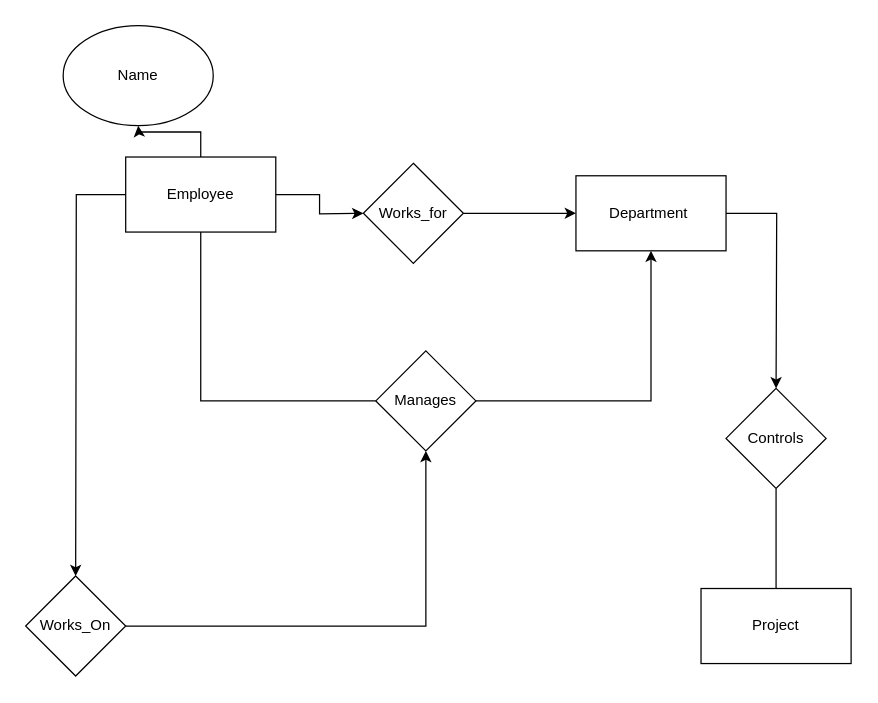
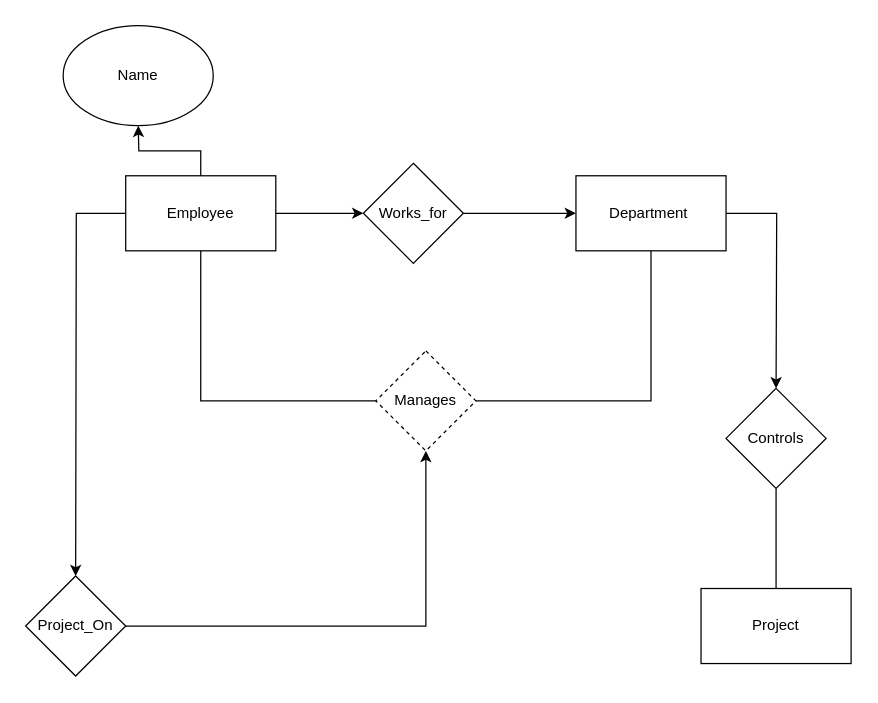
  <mxCell id="0" />
  <mxCell id="1" parent="0" />
  <mxCell id="2" style="edgeStyle=orthogonalEdgeStyle;rounded=0;orthogonalLoop=1;jettySize=auto;html=1;" edge="1" parent="1" source="6"><mxGeometry relative="1" as="geometry"><mxPoint x="290" y="170" as="targetPoint" /></mxGeometry></mxCell>
  <mxCell id="3" style="edgeStyle=orthogonalEdgeStyle;rounded=0;orthogonalLoop=1;jettySize=auto;html=1;entryX=0;entryY=0.5;entryDx=0;entryDy=0;exitX=0.5;exitY=1;exitDx=0;exitDy=0;endArrow=none;" edge="1" parent="1" source="6" target="12"><mxGeometry relative="1" as="geometry"><mxPoint x="220" y="330" as="targetPoint" /></mxGeometry></mxCell>
  <mxCell id="4" style="edgeStyle=orthogonalEdgeStyle;rounded=0;orthogonalLoop=1;jettySize=auto;html=1;" edge="1" parent="1" source="6"><mxGeometry relative="1" as="geometry"><mxPoint x="60" y="460" as="targetPoint" /></mxGeometry></mxCell>
  <mxCell id="5" style="edgeStyle=orthogonalEdgeStyle;rounded=0;orthogonalLoop=1;jettySize=auto;html=1;" edge="1" parent="1" source="6"><mxGeometry relative="1" as="geometry"><mxPoint x="110" y="100" as="targetPoint" /></mxGeometry></mxCell>
- <mxCell id="6" value="Employee" style="rounded=0;whiteSpace=wrap;html=1;" vertex="1" parent="1"><mxGeometry x="100" y="125" width="120" height="60" as="geometry" /></mxCell>
+ <mxCell id="6" value="Employee" style="rounded=0;whiteSpace=wrap;html=1;" vertex="1" parent="1"><mxGeometry x="100" y="140" width="120" height="60" as="geometry" /></mxCell>
  <mxCell id="7" style="edgeStyle=orthogonalEdgeStyle;rounded=0;orthogonalLoop=1;jettySize=auto;html=1;" edge="1" parent="1" source="8"><mxGeometry relative="1" as="geometry"><mxPoint x="460" y="170" as="targetPoint" /></mxGeometry></mxCell>
  <mxCell id="8" value="Works_for" style="rhombus;whiteSpace=wrap;html=1;" vertex="1" parent="1"><mxGeometry x="290" y="130" width="80" height="80" as="geometry" /></mxCell>
  <mxCell id="9" style="edgeStyle=orthogonalEdgeStyle;rounded=0;orthogonalLoop=1;jettySize=auto;html=1;" edge="1" parent="1" source="10"><mxGeometry relative="1" as="geometry"><mxPoint x="620" y="310" as="targetPoint" /></mxGeometry></mxCell>
  <mxCell id="10" value="Department&amp;nbsp;" style="rounded=0;whiteSpace=wrap;html=1;" vertex="1" parent="1"><mxGeometry x="460" y="140" width="120" height="60" as="geometry" /></mxCell>
- <mxCell id="11" style="edgeStyle=orthogonalEdgeStyle;rounded=0;orthogonalLoop=1;jettySize=auto;html=1;" edge="1" parent="1" source="12" target="10"><mxGeometry relative="1" as="geometry" /></mxCell>
- <mxCell id="12" value="Manages" style="rhombus;whiteSpace=wrap;html=1;" vertex="1" parent="1"><mxGeometry x="300" y="280" width="80" height="80" as="geometry" /></mxCell>
+ <mxCell id="11" style="edgeStyle=orthogonalEdgeStyle;rounded=0;orthogonalLoop=1;jettySize=auto;html=1;endArrow=none;" edge="1" parent="1" source="12" target="10"><mxGeometry relative="1" as="geometry" /></mxCell>
+ <mxCell id="12" value="Manages" style="rhombus;whiteSpace=wrap;html=1;dashed=1;" vertex="1" parent="1"><mxGeometry x="300" y="280" width="80" height="80" as="geometry" /></mxCell>
  <mxCell id="13" style="edgeStyle=orthogonalEdgeStyle;rounded=0;orthogonalLoop=1;jettySize=auto;html=1;" edge="1" parent="1" source="14"><mxGeometry relative="1" as="geometry"><mxPoint x="620" y="480" as="targetPoint" /></mxGeometry></mxCell>
  <mxCell id="14" value="Controls" style="rhombus;whiteSpace=wrap;html=1;" vertex="1" parent="1"><mxGeometry x="580" y="310" width="80" height="80" as="geometry" /></mxCell>
  <mxCell id="15" value="Project" style="rounded=0;whiteSpace=wrap;html=1;" vertex="1" parent="1"><mxGeometry x="560" y="470" width="120" height="60" as="geometry" /></mxCell>
  <mxCell id="16" style="edgeStyle=orthogonalEdgeStyle;rounded=0;orthogonalLoop=1;jettySize=auto;html=1;" edge="1" parent="1" source="17" target="12"><mxGeometry relative="1" as="geometry" /></mxCell>
- <mxCell id="17" value="Works_On" style="rhombus;whiteSpace=wrap;html=1;" vertex="1" parent="1"><mxGeometry x="20" y="460" width="80" height="80" as="geometry" /></mxCell>
+ <mxCell id="17" value="Project_On" style="rhombus;whiteSpace=wrap;html=1;" vertex="1" parent="1"><mxGeometry x="20" y="460" width="80" height="80" as="geometry" /></mxCell>
  <mxCell id="18" value="Name" style="ellipse;whiteSpace=wrap;html=1;" vertex="1" parent="1"><mxGeometry x="50" y="20" width="120" height="80" as="geometry" /></mxCell>
